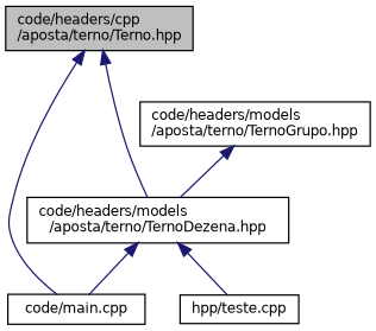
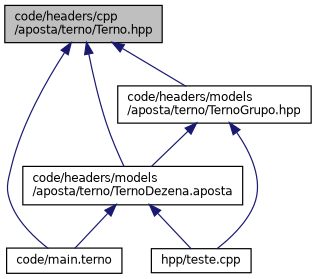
  digraph {
    node [color=black fillcolor=white fontname=Helvetica fontsize=10 shape=record style=filled]
    edge [color=midnightblue dir=back fontname=Helvetica fontsize=10 labelfontname=Helvetica labelfontsize=10 style=solid]
    n1 [fillcolor=grey75 fontcolor=black height=0.2 label="code/headers/cpp\l/aposta/terno/Terno.hpp" width=0.4]
-   n2 [height=0.2 label="code/headers/models\l/aposta/terno/TernoDezena.hpp" width=0.4]
-   n3 [height=0.2 label="code/main.cpp" width=0.4]
+   n2 [height=0.2 label="code/headers/models\l/aposta/terno/TernoDezena.aposta" width=0.4]
+   n3 [height=0.2 label="code/main.terno" width=0.4]
    n4 [height=0.2 label="code/headers/models\l/aposta/terno/TernoGrupo.hpp" width=0.4]
    n5 [height=0.2 label="hpp/teste.cpp" width=0.4]
    n1 -> n2
    n1 -> n3
+   n1 -> n4
    n2 -> n3
    n2 -> n5
    n4 -> n2
+   n4 -> n5
  }
